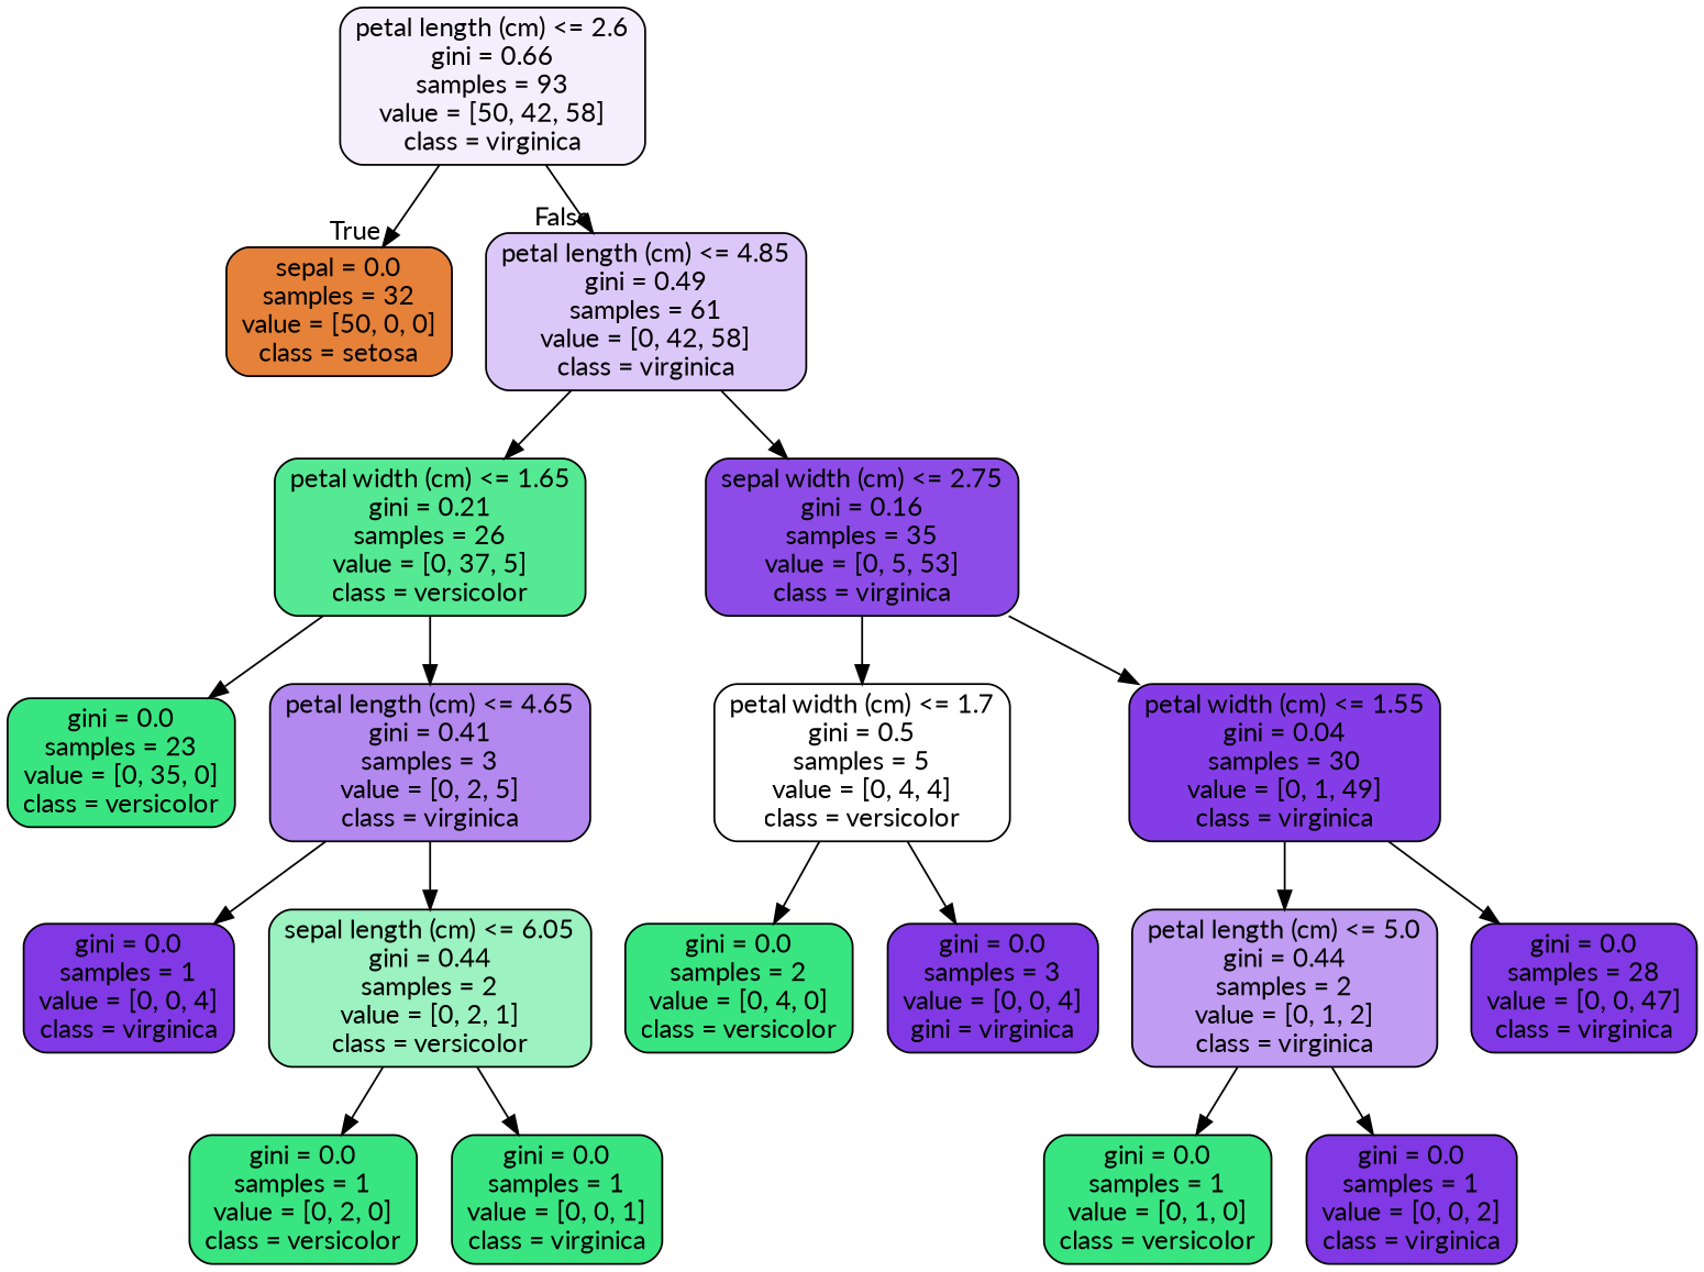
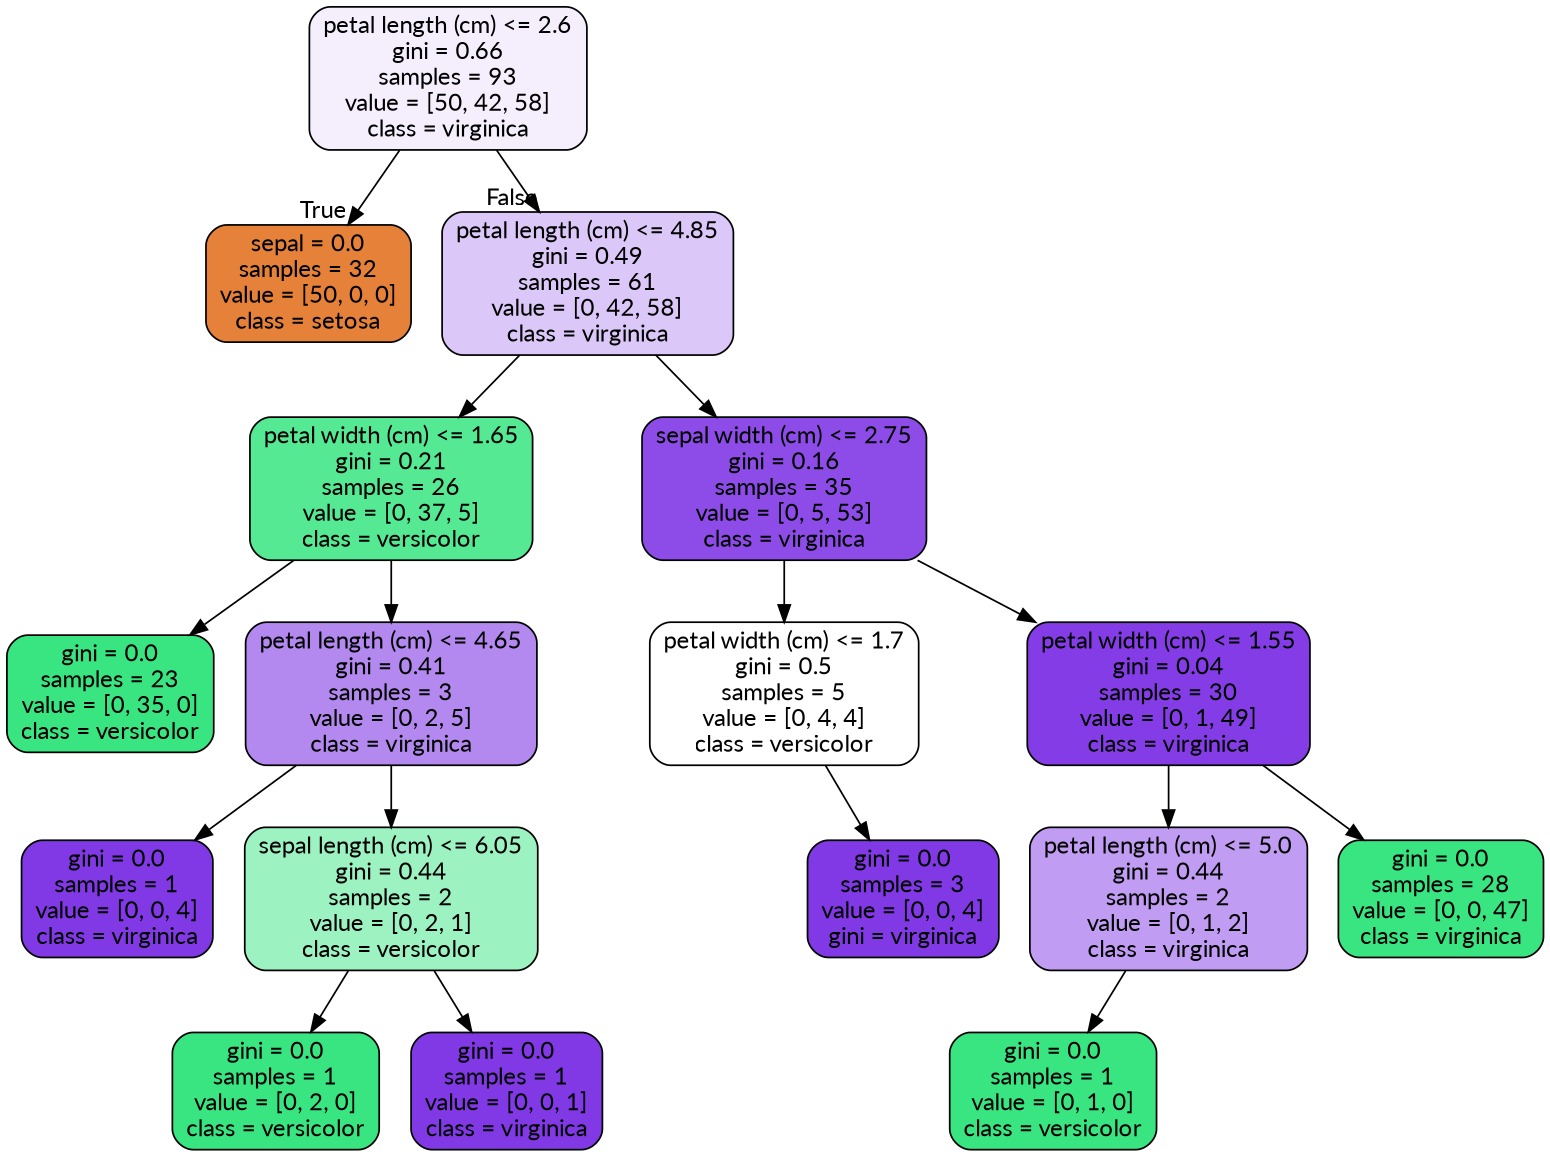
  digraph {
    fontname=Lato
    node [color=black fillcolor="#8139e5" fontname=Lato shape=box style="filled, rounded"]
    edge [fontname=Lato]
    n1 [fillcolor="#f5effd" label="petal length (cm) <= 2.6\ngini = 0.66\nsamples = 93\nvalue = [50, 42, 58]\nclass = virginica"]
    n2 [fillcolor="#e58139" label="sepal = 0.0\nsamples = 32\nvalue = [50, 0, 0]\nclass = setosa"]
    n3 [fillcolor="#dcc8f8" label="petal length (cm) <= 4.85\ngini = 0.49\nsamples = 61\nvalue = [0, 42, 58]\nclass = virginica"]
    n4 [fillcolor="#54e992" label="petal width (cm) <= 1.65\ngini = 0.21\nsamples = 26\nvalue = [0, 37, 5]\nclass = versicolor"]
    n5 [fillcolor="#8d4ce7" label="sepal width (cm) <= 2.75\ngini = 0.16\nsamples = 35\nvalue = [0, 5, 53]\nclass = virginica"]
    n6 [fillcolor="#39e581" label="gini = 0.0\nsamples = 23\nvalue = [0, 35, 0]\nclass = versicolor"]
    n7 [fillcolor="#b388ef" label="petal length (cm) <= 4.65\ngini = 0.41\nsamples = 3\nvalue = [0, 2, 5]\nclass = virginica"]
    n8 [fillcolor="#ffffff" label="petal width (cm) <= 1.7\ngini = 0.5\nsamples = 5\nvalue = [0, 4, 4]\nclass = versicolor"]
    n9 [fillcolor="#843de6" label="petal width (cm) <= 1.55\ngini = 0.04\nsamples = 30\nvalue = [0, 1, 49]\nclass = virginica"]
    n10 [label="gini = 0.0\nsamples = 1\nvalue = [0, 0, 4]\nclass = virginica"]
    n11 [fillcolor="#9cf2c0" label="sepal length (cm) <= 6.05\ngini = 0.44\nsamples = 2\nvalue = [0, 2, 1]\nclass = versicolor"]
    n12 [fillcolor="#39e581" label="gini = 0.0\nsamples = 1\nvalue = [0, 2, 0]\nclass = versicolor"]
-   n13 [fillcolor="#39e581" label="gini = 0.0\nsamples = 1\nvalue = [0, 0, 1]\nclass = virginica"]
-   n14 [fillcolor="#39e581" label="gini = 0.0\nsamples = 2\nvalue = [0, 4, 0]\nclass = versicolor"]
+   n13 [label="gini = 0.0\nsamples = 1\nvalue = [0, 0, 1]\nclass = virginica"]
    n15 [label="gini = 0.0\nsamples = 3\nvalue = [0, 0, 4]\ngini = virginica"]
    n16 [fillcolor="#c09cf2" label="petal length (cm) <= 5.0\ngini = 0.44\nsamples = 2\nvalue = [0, 1, 2]\nclass = virginica"]
-   n17 [label="gini = 0.0\nsamples = 28\nvalue = [0, 0, 47]\nclass = virginica"]
+   n17 [fillcolor="#39e581" label="gini = 0.0\nsamples = 28\nvalue = [0, 0, 47]\nclass = virginica"]
    n18 [fillcolor="#39e581" label="gini = 0.0\nsamples = 1\nvalue = [0, 1, 0]\nclass = versicolor"]
-   n19 [label="gini = 0.0\nsamples = 1\nvalue = [0, 0, 2]\nclass = virginica"]
    n1 -> n2 [headlabel=True labelangle=45 labeldistance=2.5]
    n1 -> n3 [headlabel=False labelangle=-45 labeldistance=2.5]
    n3 -> n4
    n3 -> n5
    n4 -> n6
    n4 -> n7
    n5 -> n8
    n5 -> n9
    n7 -> n10
    n7 -> n11
-   n8 -> n14
    n8 -> n15
    n9 -> n16
    n9 -> n17
    n11 -> n12
    n11 -> n13
    n16 -> n18
-   n16 -> n19
  }
